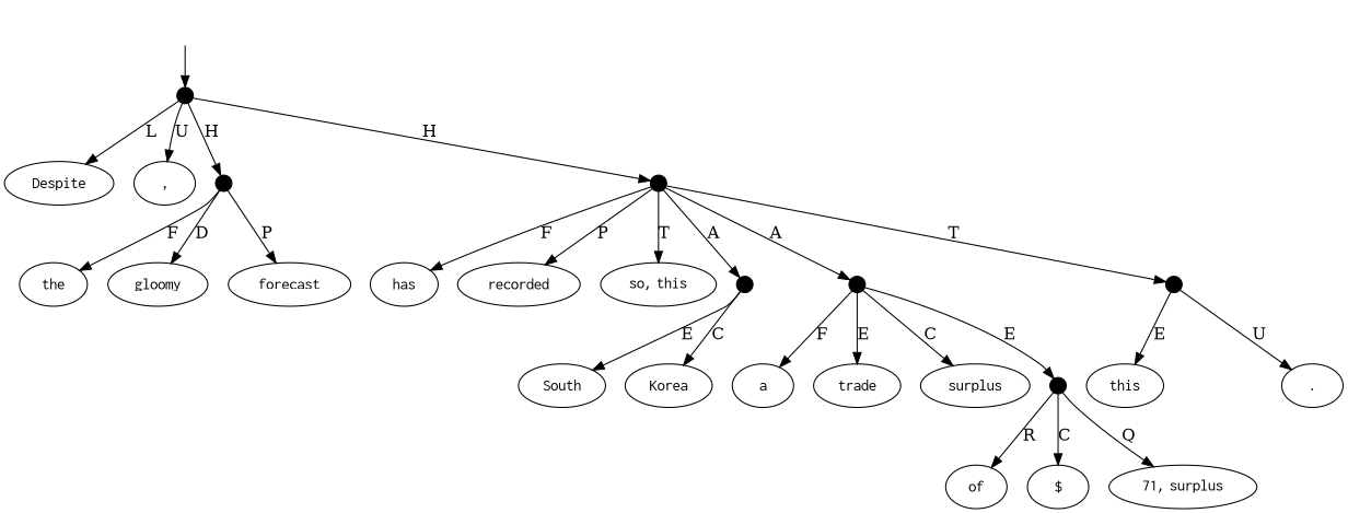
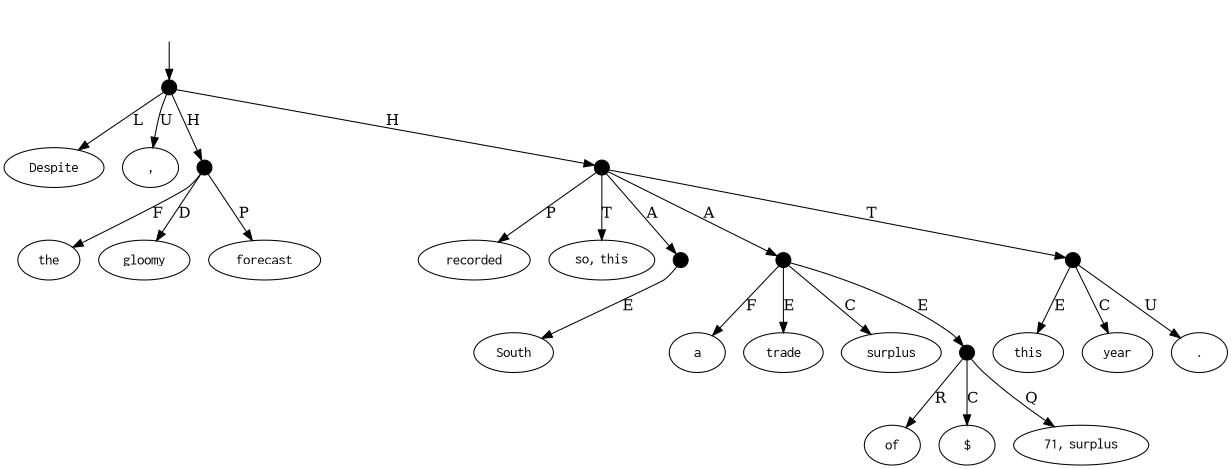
  digraph {
    top [style=invis]
    19 [shape=point width=0.2]
    n3 [label=<<table align="center" border="0" cellspacing="0"><tr><td colspan="2"><font face="Courier">Despite</font></td></tr></table>>]
    n4 [label=<<table align="center" border="0" cellspacing="0"><tr><td colspan="2"><font face="Courier">,</font></td></tr></table>>]
    20 [shape=point width=0.2]
    22 [shape=point width=0.2]
    n7 [label=<<table align="center" border="0" cellspacing="0"><tr><td colspan="2"><font face="Courier">the</font></td></tr></table>>]
    n8 [label=<<table align="center" border="0" cellspacing="0"><tr><td colspan="2"><font face="Courier">gloomy</font></td></tr></table>>]
    n9 [label=<<table align="center" border="0" cellspacing="0"><tr><td colspan="2"><font face="Courier">forecast</font></td></tr></table>>]
-   n10 [label=<<table align="center" border="0" cellspacing="0"><tr><td colspan="2"><font face="Courier">has</font></td></tr></table>>]
    n11 [label=<<table align="center" border="0" cellspacing="0"><tr><td colspan="2"><font face="Courier">recorded</font></td></tr></table>>]
    n12 [label=<<table align="center" border="0" cellspacing="0"><tr><td colspan="2"><font face="Courier">so</font>,&nbsp;<font face="Courier">this</font></td></tr></table>>]
    21 [shape=point width=0.2]
    23 [shape=point width=0.2]
    25 [shape=point width=0.2]
    n16 [label=<<table align="center" border="0" cellspacing="0"><tr><td colspan="2"><font face="Courier">South</font></td></tr></table>>]
-   n17 [label=<<table align="center" border="0" cellspacing="0"><tr><td colspan="2"><font face="Courier">Korea</font></td></tr></table>>]
    n18 [label=<<table align="center" border="0" cellspacing="0"><tr><td colspan="2"><font face="Courier">a</font></td></tr></table>>]
    n19 [label=<<table align="center" border="0" cellspacing="0"><tr><td colspan="2"><font face="Courier">trade</font></td></tr></table>>]
    n20 [label=<<table align="center" border="0" cellspacing="0"><tr><td colspan="2"><font face="Courier">surplus</font></td></tr></table>>]
    n21 [label=<<table align="center" border="0" cellspacing="0"><tr><td colspan="2"><font face="Courier">of</font></td></tr></table>>]
    n22 [label=<<table align="center" border="0" cellspacing="0"><tr><td colspan="2"><font face="Courier">$</font></td></tr></table>>]
    n23 [label=<<table align="center" border="0" cellspacing="0"><tr><td colspan="2"><font face="Courier">71</font>,&nbsp;<font face="Courier">surplus</font></td></tr></table>>]
    n24 [label=<<table align="center" border="0" cellspacing="0"><tr><td colspan="2"><font face="Courier">this</font></td></tr></table>>]
+   n25 [label=<<table align="center" border="0" cellspacing="0"><tr><td colspan="2"><font face="Courier">year</font></td></tr></table>>]
    n26 [label=<<table align="center" border="0" cellspacing="0"><tr><td colspan="2"><font face="Courier">.</font></td></tr></table>>]
    24 [shape=point width=0.2]
    top -> 19
    19 -> n3 [label=L]
    19 -> n4 [label=U]
    19 -> 20 [label=H]
    19 -> 22 [label=H]
    20 -> n7 [label=F]
    20 -> n8 [label=D]
    20 -> n9 [label=P]
-   22 -> n10 [label=F]
    22 -> n11 [label=P]
    22 -> n12 [label=T]
    22 -> 21 [label=A]
    22 -> 23 [label=A]
    22 -> 25 [label=T]
    21 -> n16 [label=E]
-   21 -> n17 [label=C]
    23 -> n18 [label=F]
    23 -> n19 [label=E]
    23 -> n20 [label=C]
    23 -> 24 [label=E]
    25 -> n24 [label=E]
+   25 -> n25 [label=C]
    25 -> n26 [label=U]
    24 -> n21 [label=R]
    24 -> n22 [label=C]
    24 -> n23 [label=Q]
  }
